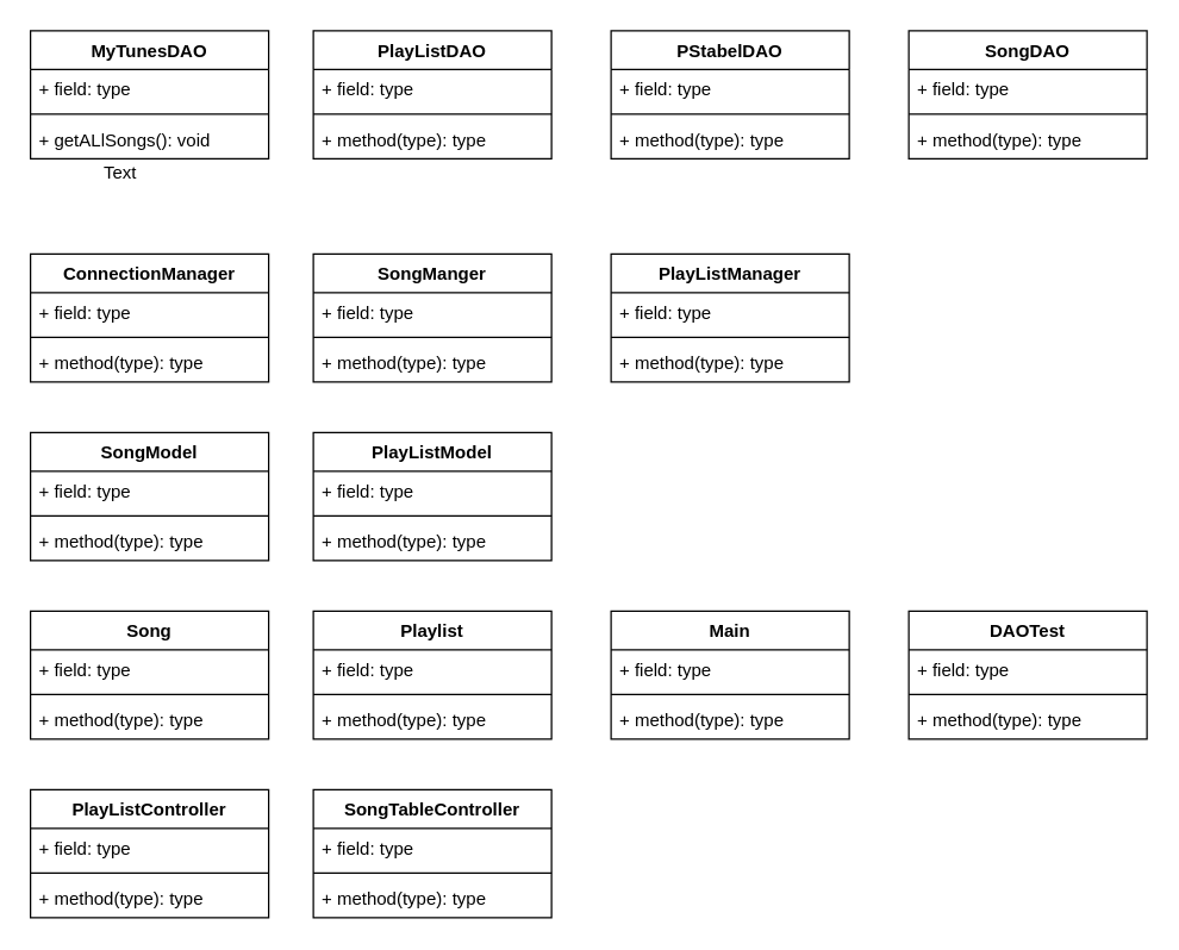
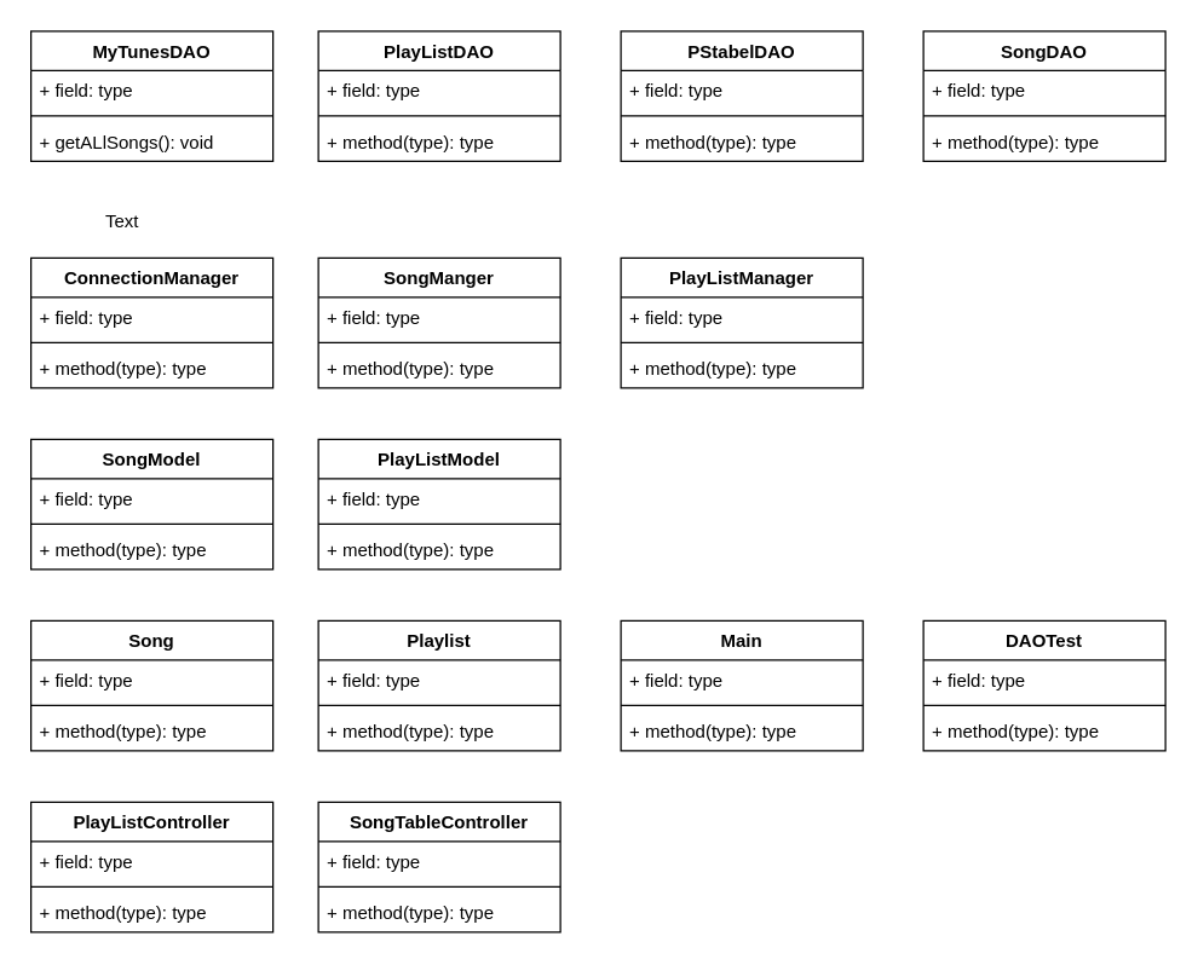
  <mxCell id="0" />
  <mxCell id="1" parent="0" />
  <mxCell id="2" value="PlayListDAO" style="swimlane;fontStyle=1;align=center;verticalAlign=top;childLayout=stackLayout;horizontal=1;startSize=26;horizontalStack=0;resizeParent=1;resizeParentMax=0;resizeLast=0;collapsible=1;marginBottom=0;" vertex="1" parent="1"><mxGeometry x="210" y="20" width="160" height="86" as="geometry" /></mxCell>
  <mxCell id="3" value="+ field: type" style="text;strokeColor=none;fillColor=none;align=left;verticalAlign=top;spacingLeft=4;spacingRight=4;overflow=hidden;rotatable=0;points=[[0,0.5],[1,0.5]];portConstraint=eastwest;" vertex="1" parent="2"><mxGeometry y="26" width="160" height="26" as="geometry" /></mxCell>
  <mxCell id="4" value="" style="line;strokeWidth=1;fillColor=none;align=left;verticalAlign=middle;spacingTop=-1;spacingLeft=3;spacingRight=3;rotatable=0;labelPosition=right;points=[];portConstraint=eastwest;" vertex="1" parent="2"><mxGeometry y="52" width="160" height="8" as="geometry" /></mxCell>
  <mxCell id="5" value="+ method(type): type" style="text;strokeColor=none;fillColor=none;align=left;verticalAlign=top;spacingLeft=4;spacingRight=4;overflow=hidden;rotatable=0;points=[[0,0.5],[1,0.5]];portConstraint=eastwest;" vertex="1" parent="2"><mxGeometry y="60" width="160" height="26" as="geometry" /></mxCell>
  <mxCell id="6" value="SongManger" style="swimlane;fontStyle=1;align=center;verticalAlign=top;childLayout=stackLayout;horizontal=1;startSize=26;horizontalStack=0;resizeParent=1;resizeParentMax=0;resizeLast=0;collapsible=1;marginBottom=0;" vertex="1" parent="1"><mxGeometry x="210" y="170" width="160" height="86" as="geometry"><mxRectangle x="20" y="10" width="100" height="26" as="alternateBounds" /></mxGeometry></mxCell>
  <mxCell id="7" value="+ field: type" style="text;strokeColor=none;fillColor=none;align=left;verticalAlign=top;spacingLeft=4;spacingRight=4;overflow=hidden;rotatable=0;points=[[0,0.5],[1,0.5]];portConstraint=eastwest;" vertex="1" parent="6"><mxGeometry y="26" width="160" height="26" as="geometry" /></mxCell>
  <mxCell id="8" value="" style="line;strokeWidth=1;fillColor=none;align=left;verticalAlign=middle;spacingTop=-1;spacingLeft=3;spacingRight=3;rotatable=0;labelPosition=right;points=[];portConstraint=eastwest;" vertex="1" parent="6"><mxGeometry y="52" width="160" height="8" as="geometry" /></mxCell>
  <mxCell id="9" value="+ method(type): type" style="text;strokeColor=none;fillColor=none;align=left;verticalAlign=top;spacingLeft=4;spacingRight=4;overflow=hidden;rotatable=0;points=[[0,0.5],[1,0.5]];portConstraint=eastwest;" vertex="1" parent="6"><mxGeometry y="60" width="160" height="26" as="geometry" /></mxCell>
  <mxCell id="10" value="Playlist" style="swimlane;fontStyle=1;align=center;verticalAlign=top;childLayout=stackLayout;horizontal=1;startSize=26;horizontalStack=0;resizeParent=1;resizeParentMax=0;resizeLast=0;collapsible=1;marginBottom=0;" vertex="1" parent="1"><mxGeometry x="210" y="410" width="160" height="86" as="geometry" /></mxCell>
  <mxCell id="11" value="+ field: type" style="text;strokeColor=none;fillColor=none;align=left;verticalAlign=top;spacingLeft=4;spacingRight=4;overflow=hidden;rotatable=0;points=[[0,0.5],[1,0.5]];portConstraint=eastwest;" vertex="1" parent="10"><mxGeometry y="26" width="160" height="26" as="geometry" /></mxCell>
  <mxCell id="12" value="" style="line;strokeWidth=1;fillColor=none;align=left;verticalAlign=middle;spacingTop=-1;spacingLeft=3;spacingRight=3;rotatable=0;labelPosition=right;points=[];portConstraint=eastwest;" vertex="1" parent="10"><mxGeometry y="52" width="160" height="8" as="geometry" /></mxCell>
  <mxCell id="13" value="+ method(type): type" style="text;strokeColor=none;fillColor=none;align=left;verticalAlign=top;spacingLeft=4;spacingRight=4;overflow=hidden;rotatable=0;points=[[0,0.5],[1,0.5]];portConstraint=eastwest;" vertex="1" parent="10"><mxGeometry y="60" width="160" height="26" as="geometry" /></mxCell>
  <mxCell id="14" value="Main" style="swimlane;fontStyle=1;align=center;verticalAlign=top;childLayout=stackLayout;horizontal=1;startSize=26;horizontalStack=0;resizeParent=1;resizeParentMax=0;resizeLast=0;collapsible=1;marginBottom=0;" vertex="1" parent="1"><mxGeometry x="410" y="410" width="160" height="86" as="geometry" /></mxCell>
  <mxCell id="15" value="+ field: type" style="text;strokeColor=none;fillColor=none;align=left;verticalAlign=top;spacingLeft=4;spacingRight=4;overflow=hidden;rotatable=0;points=[[0,0.5],[1,0.5]];portConstraint=eastwest;" vertex="1" parent="14"><mxGeometry y="26" width="160" height="26" as="geometry" /></mxCell>
  <mxCell id="16" value="" style="line;strokeWidth=1;fillColor=none;align=left;verticalAlign=middle;spacingTop=-1;spacingLeft=3;spacingRight=3;rotatable=0;labelPosition=right;points=[];portConstraint=eastwest;" vertex="1" parent="14"><mxGeometry y="52" width="160" height="8" as="geometry" /></mxCell>
  <mxCell id="17" value="+ method(type): type" style="text;strokeColor=none;fillColor=none;align=left;verticalAlign=top;spacingLeft=4;spacingRight=4;overflow=hidden;rotatable=0;points=[[0,0.5],[1,0.5]];portConstraint=eastwest;" vertex="1" parent="14"><mxGeometry y="60" width="160" height="26" as="geometry" /></mxCell>
  <mxCell id="18" value="DAOTest" style="swimlane;fontStyle=1;align=center;verticalAlign=top;childLayout=stackLayout;horizontal=1;startSize=26;horizontalStack=0;resizeParent=1;resizeParentMax=0;resizeLast=0;collapsible=1;marginBottom=0;" vertex="1" parent="1"><mxGeometry x="610" y="410" width="160" height="86" as="geometry" /></mxCell>
  <mxCell id="19" value="+ field: type" style="text;strokeColor=none;fillColor=none;align=left;verticalAlign=top;spacingLeft=4;spacingRight=4;overflow=hidden;rotatable=0;points=[[0,0.5],[1,0.5]];portConstraint=eastwest;" vertex="1" parent="18"><mxGeometry y="26" width="160" height="26" as="geometry" /></mxCell>
  <mxCell id="20" value="" style="line;strokeWidth=1;fillColor=none;align=left;verticalAlign=middle;spacingTop=-1;spacingLeft=3;spacingRight=3;rotatable=0;labelPosition=right;points=[];portConstraint=eastwest;" vertex="1" parent="18"><mxGeometry y="52" width="160" height="8" as="geometry" /></mxCell>
  <mxCell id="21" value="+ method(type): type" style="text;strokeColor=none;fillColor=none;align=left;verticalAlign=top;spacingLeft=4;spacingRight=4;overflow=hidden;rotatable=0;points=[[0,0.5],[1,0.5]];portConstraint=eastwest;" vertex="1" parent="18"><mxGeometry y="60" width="160" height="26" as="geometry" /></mxCell>
  <mxCell id="22" value="SongTableController" style="swimlane;fontStyle=1;align=center;verticalAlign=top;childLayout=stackLayout;horizontal=1;startSize=26;horizontalStack=0;resizeParent=1;resizeParentMax=0;resizeLast=0;collapsible=1;marginBottom=0;" vertex="1" parent="1"><mxGeometry x="210" y="530" width="160" height="86" as="geometry" /></mxCell>
  <mxCell id="23" value="+ field: type" style="text;strokeColor=none;fillColor=none;align=left;verticalAlign=top;spacingLeft=4;spacingRight=4;overflow=hidden;rotatable=0;points=[[0,0.5],[1,0.5]];portConstraint=eastwest;" vertex="1" parent="22"><mxGeometry y="26" width="160" height="26" as="geometry" /></mxCell>
  <mxCell id="24" value="" style="line;strokeWidth=1;fillColor=none;align=left;verticalAlign=middle;spacingTop=-1;spacingLeft=3;spacingRight=3;rotatable=0;labelPosition=right;points=[];portConstraint=eastwest;" vertex="1" parent="22"><mxGeometry y="52" width="160" height="8" as="geometry" /></mxCell>
  <mxCell id="25" value="+ method(type): type" style="text;strokeColor=none;fillColor=none;align=left;verticalAlign=top;spacingLeft=4;spacingRight=4;overflow=hidden;rotatable=0;points=[[0,0.5],[1,0.5]];portConstraint=eastwest;" vertex="1" parent="22"><mxGeometry y="60" width="160" height="26" as="geometry" /></mxCell>
  <mxCell id="26" value="SongDAO" style="swimlane;fontStyle=1;align=center;verticalAlign=top;childLayout=stackLayout;horizontal=1;startSize=26;horizontalStack=0;resizeParent=1;resizeParentMax=0;resizeLast=0;collapsible=1;marginBottom=0;" vertex="1" parent="1"><mxGeometry x="610" y="20" width="160" height="86" as="geometry" /></mxCell>
  <mxCell id="27" value="+ field: type" style="text;strokeColor=none;fillColor=none;align=left;verticalAlign=top;spacingLeft=4;spacingRight=4;overflow=hidden;rotatable=0;points=[[0,0.5],[1,0.5]];portConstraint=eastwest;" vertex="1" parent="26"><mxGeometry y="26" width="160" height="26" as="geometry" /></mxCell>
  <mxCell id="28" value="" style="line;strokeWidth=1;fillColor=none;align=left;verticalAlign=middle;spacingTop=-1;spacingLeft=3;spacingRight=3;rotatable=0;labelPosition=right;points=[];portConstraint=eastwest;" vertex="1" parent="26"><mxGeometry y="52" width="160" height="8" as="geometry" /></mxCell>
  <mxCell id="29" value="+ method(type): type" style="text;strokeColor=none;fillColor=none;align=left;verticalAlign=top;spacingLeft=4;spacingRight=4;overflow=hidden;rotatable=0;points=[[0,0.5],[1,0.5]];portConstraint=eastwest;" vertex="1" parent="26"><mxGeometry y="60" width="160" height="26" as="geometry" /></mxCell>
  <mxCell id="30" value="Song" style="swimlane;fontStyle=1;align=center;verticalAlign=top;childLayout=stackLayout;horizontal=1;startSize=26;horizontalStack=0;resizeParent=1;resizeParentMax=0;resizeLast=0;collapsible=1;marginBottom=0;" vertex="1" parent="1"><mxGeometry x="20" y="410" width="160" height="86" as="geometry" /></mxCell>
  <mxCell id="31" value="+ field: type" style="text;strokeColor=none;fillColor=none;align=left;verticalAlign=top;spacingLeft=4;spacingRight=4;overflow=hidden;rotatable=0;points=[[0,0.5],[1,0.5]];portConstraint=eastwest;" vertex="1" parent="30"><mxGeometry y="26" width="160" height="26" as="geometry" /></mxCell>
  <mxCell id="32" value="" style="line;strokeWidth=1;fillColor=none;align=left;verticalAlign=middle;spacingTop=-1;spacingLeft=3;spacingRight=3;rotatable=0;labelPosition=right;points=[];portConstraint=eastwest;" vertex="1" parent="30"><mxGeometry y="52" width="160" height="8" as="geometry" /></mxCell>
  <mxCell id="33" value="+ method(type): type" style="text;strokeColor=none;fillColor=none;align=left;verticalAlign=top;spacingLeft=4;spacingRight=4;overflow=hidden;rotatable=0;points=[[0,0.5],[1,0.5]];portConstraint=eastwest;" vertex="1" parent="30"><mxGeometry y="60" width="160" height="26" as="geometry" /></mxCell>
  <mxCell id="34" value="PlayListController" style="swimlane;fontStyle=1;align=center;verticalAlign=top;childLayout=stackLayout;horizontal=1;startSize=26;horizontalStack=0;resizeParent=1;resizeParentMax=0;resizeLast=0;collapsible=1;marginBottom=0;" vertex="1" parent="1"><mxGeometry x="20" y="530" width="160" height="86" as="geometry" /></mxCell>
  <mxCell id="35" value="+ field: type" style="text;strokeColor=none;fillColor=none;align=left;verticalAlign=top;spacingLeft=4;spacingRight=4;overflow=hidden;rotatable=0;points=[[0,0.5],[1,0.5]];portConstraint=eastwest;" vertex="1" parent="34"><mxGeometry y="26" width="160" height="26" as="geometry" /></mxCell>
  <mxCell id="36" value="" style="line;strokeWidth=1;fillColor=none;align=left;verticalAlign=middle;spacingTop=-1;spacingLeft=3;spacingRight=3;rotatable=0;labelPosition=right;points=[];portConstraint=eastwest;" vertex="1" parent="34"><mxGeometry y="52" width="160" height="8" as="geometry" /></mxCell>
  <mxCell id="37" value="+ method(type): type" style="text;strokeColor=none;fillColor=none;align=left;verticalAlign=top;spacingLeft=4;spacingRight=4;overflow=hidden;rotatable=0;points=[[0,0.5],[1,0.5]];portConstraint=eastwest;" vertex="1" parent="34"><mxGeometry y="60" width="160" height="26" as="geometry" /></mxCell>
  <mxCell id="38" value="PlayListModel" style="swimlane;fontStyle=1;align=center;verticalAlign=top;childLayout=stackLayout;horizontal=1;startSize=26;horizontalStack=0;resizeParent=1;resizeParentMax=0;resizeLast=0;collapsible=1;marginBottom=0;" vertex="1" parent="1"><mxGeometry x="210" y="290" width="160" height="86" as="geometry" /></mxCell>
  <mxCell id="39" value="+ field: type" style="text;strokeColor=none;fillColor=none;align=left;verticalAlign=top;spacingLeft=4;spacingRight=4;overflow=hidden;rotatable=0;points=[[0,0.5],[1,0.5]];portConstraint=eastwest;" vertex="1" parent="38"><mxGeometry y="26" width="160" height="26" as="geometry" /></mxCell>
  <mxCell id="40" value="" style="line;strokeWidth=1;fillColor=none;align=left;verticalAlign=middle;spacingTop=-1;spacingLeft=3;spacingRight=3;rotatable=0;labelPosition=right;points=[];portConstraint=eastwest;" vertex="1" parent="38"><mxGeometry y="52" width="160" height="8" as="geometry" /></mxCell>
  <mxCell id="41" value="+ method(type): type" style="text;strokeColor=none;fillColor=none;align=left;verticalAlign=top;spacingLeft=4;spacingRight=4;overflow=hidden;rotatable=0;points=[[0,0.5],[1,0.5]];portConstraint=eastwest;" vertex="1" parent="38"><mxGeometry y="60" width="160" height="26" as="geometry" /></mxCell>
  <mxCell id="42" value="SongModel" style="swimlane;fontStyle=1;align=center;verticalAlign=top;childLayout=stackLayout;horizontal=1;startSize=26;horizontalStack=0;resizeParent=1;resizeParentMax=0;resizeLast=0;collapsible=1;marginBottom=0;" vertex="1" parent="1"><mxGeometry x="20" y="290" width="160" height="86" as="geometry" /></mxCell>
  <mxCell id="43" value="+ field: type" style="text;strokeColor=none;fillColor=none;align=left;verticalAlign=top;spacingLeft=4;spacingRight=4;overflow=hidden;rotatable=0;points=[[0,0.5],[1,0.5]];portConstraint=eastwest;" vertex="1" parent="42"><mxGeometry y="26" width="160" height="26" as="geometry" /></mxCell>
  <mxCell id="44" value="" style="line;strokeWidth=1;fillColor=none;align=left;verticalAlign=middle;spacingTop=-1;spacingLeft=3;spacingRight=3;rotatable=0;labelPosition=right;points=[];portConstraint=eastwest;" vertex="1" parent="42"><mxGeometry y="52" width="160" height="8" as="geometry" /></mxCell>
  <mxCell id="45" value="+ method(type): type" style="text;strokeColor=none;fillColor=none;align=left;verticalAlign=top;spacingLeft=4;spacingRight=4;overflow=hidden;rotatable=0;points=[[0,0.5],[1,0.5]];portConstraint=eastwest;" vertex="1" parent="42"><mxGeometry y="60" width="160" height="26" as="geometry" /></mxCell>
  <mxCell id="46" value="PStabelDAO" style="swimlane;fontStyle=1;align=center;verticalAlign=top;childLayout=stackLayout;horizontal=1;startSize=26;horizontalStack=0;resizeParent=1;resizeParentMax=0;resizeLast=0;collapsible=1;marginBottom=0;" vertex="1" parent="1"><mxGeometry x="410" y="20" width="160" height="86" as="geometry" /></mxCell>
  <mxCell id="47" value="+ field: type" style="text;strokeColor=none;fillColor=none;align=left;verticalAlign=top;spacingLeft=4;spacingRight=4;overflow=hidden;rotatable=0;points=[[0,0.5],[1,0.5]];portConstraint=eastwest;" vertex="1" parent="46"><mxGeometry y="26" width="160" height="26" as="geometry" /></mxCell>
  <mxCell id="48" value="" style="line;strokeWidth=1;fillColor=none;align=left;verticalAlign=middle;spacingTop=-1;spacingLeft=3;spacingRight=3;rotatable=0;labelPosition=right;points=[];portConstraint=eastwest;" vertex="1" parent="46"><mxGeometry y="52" width="160" height="8" as="geometry" /></mxCell>
  <mxCell id="49" value="+ method(type): type" style="text;strokeColor=none;fillColor=none;align=left;verticalAlign=top;spacingLeft=4;spacingRight=4;overflow=hidden;rotatable=0;points=[[0,0.5],[1,0.5]];portConstraint=eastwest;" vertex="1" parent="46"><mxGeometry y="60" width="160" height="26" as="geometry" /></mxCell>
  <mxCell id="50" value="MyTunesDAO" style="swimlane;fontStyle=1;align=center;verticalAlign=top;childLayout=stackLayout;horizontal=1;startSize=26;horizontalStack=0;resizeParent=1;resizeParentMax=0;resizeLast=0;collapsible=1;marginBottom=0;" vertex="1" parent="1"><mxGeometry x="20" y="20" width="160" height="86" as="geometry" /></mxCell>
  <mxCell id="51" value="+ field: type" style="text;strokeColor=none;fillColor=none;align=left;verticalAlign=top;spacingLeft=4;spacingRight=4;overflow=hidden;rotatable=0;points=[[0,0.5],[1,0.5]];portConstraint=eastwest;" vertex="1" parent="50"><mxGeometry y="26" width="160" height="26" as="geometry" /></mxCell>
  <mxCell id="52" value="" style="line;strokeWidth=1;fillColor=none;align=left;verticalAlign=middle;spacingTop=-1;spacingLeft=3;spacingRight=3;rotatable=0;labelPosition=right;points=[];portConstraint=eastwest;" vertex="1" parent="50"><mxGeometry y="52" width="160" height="8" as="geometry" /></mxCell>
  <mxCell id="53" value="+ getALlSongs(): void" style="text;strokeColor=none;fillColor=none;align=left;verticalAlign=top;spacingLeft=4;spacingRight=4;overflow=hidden;rotatable=0;points=[[0,0.5],[1,0.5]];portConstraint=eastwest;" vertex="1" parent="50"><mxGeometry y="60" width="160" height="26" as="geometry" /></mxCell>
  <mxCell id="54" value="ConnectionManager" style="swimlane;fontStyle=1;align=center;verticalAlign=top;childLayout=stackLayout;horizontal=1;startSize=26;horizontalStack=0;resizeParent=1;resizeParentMax=0;resizeLast=0;collapsible=1;marginBottom=0;" vertex="1" parent="1"><mxGeometry x="20" y="170" width="160" height="86" as="geometry" /></mxCell>
  <mxCell id="55" value="+ field: type" style="text;strokeColor=none;fillColor=none;align=left;verticalAlign=top;spacingLeft=4;spacingRight=4;overflow=hidden;rotatable=0;points=[[0,0.5],[1,0.5]];portConstraint=eastwest;" vertex="1" parent="54"><mxGeometry y="26" width="160" height="26" as="geometry" /></mxCell>
  <mxCell id="56" value="" style="line;strokeWidth=1;fillColor=none;align=left;verticalAlign=middle;spacingTop=-1;spacingLeft=3;spacingRight=3;rotatable=0;labelPosition=right;points=[];portConstraint=eastwest;" vertex="1" parent="54"><mxGeometry y="52" width="160" height="8" as="geometry" /></mxCell>
  <mxCell id="57" value="+ method(type): type" style="text;strokeColor=none;fillColor=none;align=left;verticalAlign=top;spacingLeft=4;spacingRight=4;overflow=hidden;rotatable=0;points=[[0,0.5],[1,0.5]];portConstraint=eastwest;" vertex="1" parent="54"><mxGeometry y="60" width="160" height="26" as="geometry" /></mxCell>
  <mxCell id="58" value="PlayListManager" style="swimlane;fontStyle=1;align=center;verticalAlign=top;childLayout=stackLayout;horizontal=1;startSize=26;horizontalStack=0;resizeParent=1;resizeParentMax=0;resizeLast=0;collapsible=1;marginBottom=0;" vertex="1" parent="1"><mxGeometry x="410" y="170" width="160" height="86" as="geometry" /></mxCell>
  <mxCell id="59" value="+ field: type" style="text;strokeColor=none;fillColor=none;align=left;verticalAlign=top;spacingLeft=4;spacingRight=4;overflow=hidden;rotatable=0;points=[[0,0.5],[1,0.5]];portConstraint=eastwest;" vertex="1" parent="58"><mxGeometry y="26" width="160" height="26" as="geometry" /></mxCell>
  <mxCell id="60" value="" style="line;strokeWidth=1;fillColor=none;align=left;verticalAlign=middle;spacingTop=-1;spacingLeft=3;spacingRight=3;rotatable=0;labelPosition=right;points=[];portConstraint=eastwest;" vertex="1" parent="58"><mxGeometry y="52" width="160" height="8" as="geometry" /></mxCell>
  <mxCell id="61" value="+ method(type): type" style="text;strokeColor=none;fillColor=none;align=left;verticalAlign=top;spacingLeft=4;spacingRight=4;overflow=hidden;rotatable=0;points=[[0,0.5],[1,0.5]];portConstraint=eastwest;" vertex="1" parent="58"><mxGeometry y="60" width="160" height="26" as="geometry" /></mxCell>
- <mxCell id="62" value="Text" style="text;html=1;resizable=0;autosize=1;align=center;verticalAlign=middle;points=[];fillColor=none;strokeColor=none;rounded=0;" vertex="1" parent="1"><mxGeometry x="60" y="106" width="40" height="20" as="geometry" /></mxCell>
+ <mxCell id="62" value="Text" style="text;html=1;resizable=0;autosize=1;align=center;verticalAlign=middle;points=[];fillColor=none;strokeColor=none;rounded=0;" vertex="1" parent="1"><mxGeometry x="60" y="136" width="40" height="20" as="geometry" /></mxCell>
